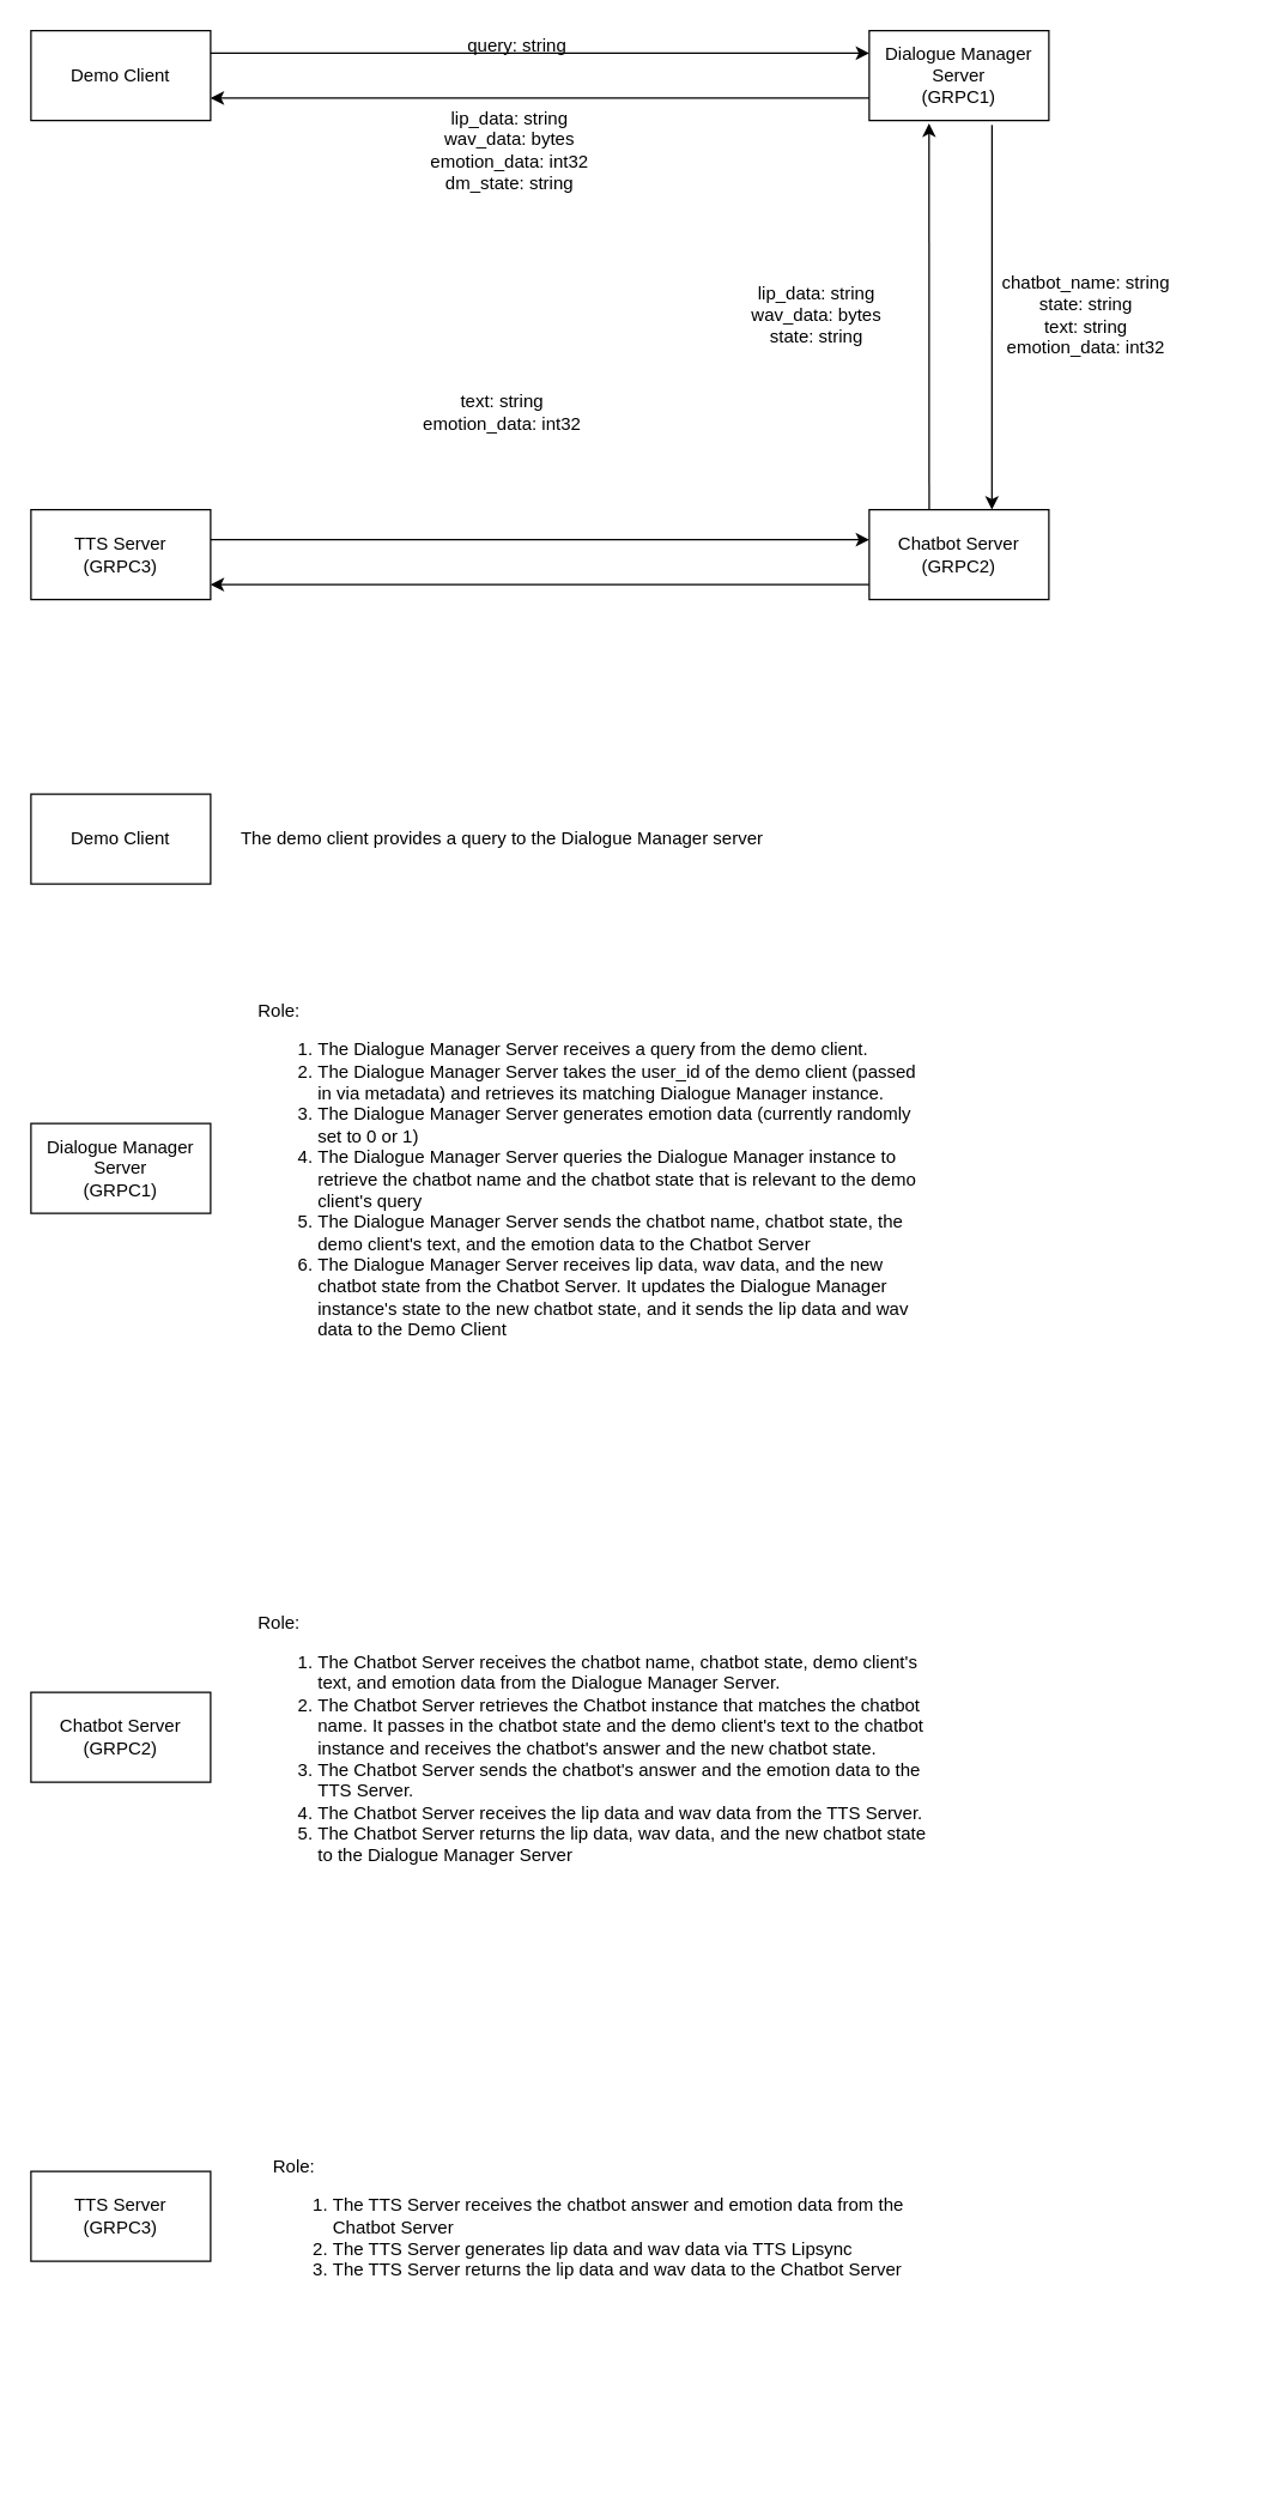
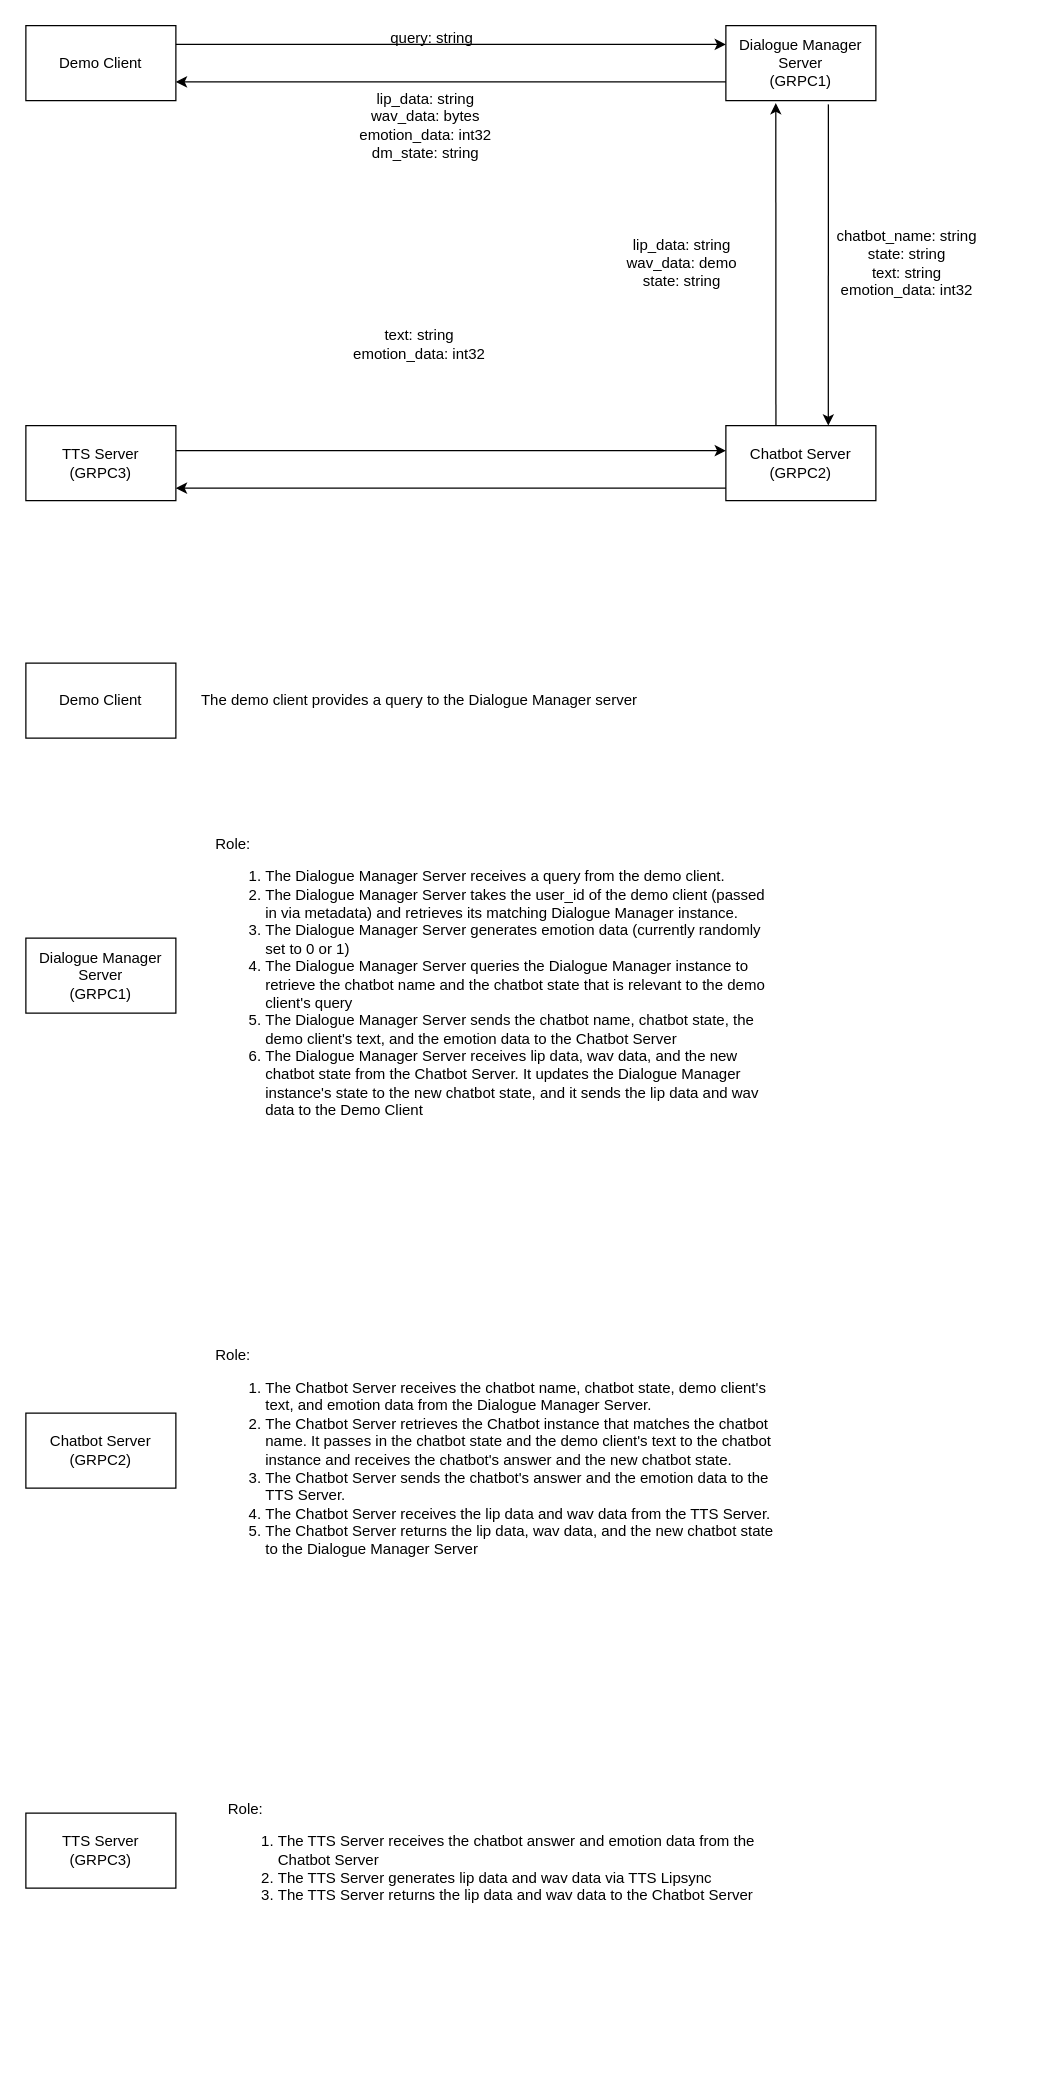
  <mxCell id="0" />
  <mxCell id="1" parent="0" />
  <mxCell id="2" value="TTS Server&lt;br&gt;(GRPC3)" style="rounded=0;whiteSpace=wrap;html=1;" vertex="1" parent="1"><mxGeometry x="20" y="340" width="120" height="60" as="geometry" /></mxCell>
  <mxCell id="3" value="Chatbot Server (GRPC2)" style="rounded=0;whiteSpace=wrap;html=1;" vertex="1" parent="1"><mxGeometry x="580" y="340" width="120" height="60" as="geometry" /></mxCell>
  <mxCell id="4" value="" style="endArrow=classic;html=1;entryX=0.683;entryY=0;entryDx=0;entryDy=0;entryPerimeter=0;" edge="1" parent="1" target="3"><mxGeometry width="50" height="50" relative="1" as="geometry"><mxPoint x="662" y="83" as="sourcePoint" /><mxPoint x="390" y="240" as="targetPoint" /></mxGeometry></mxCell>
  <mxCell id="5" value="" style="endArrow=classic;html=1;entryX=0.333;entryY=1.033;entryDx=0;entryDy=0;entryPerimeter=0;" edge="1" parent="1" target="12"><mxGeometry width="50" height="50" relative="1" as="geometry"><mxPoint x="620.04" y="340" as="sourcePoint" /><mxPoint x="625" y="83" as="targetPoint" /></mxGeometry></mxCell>
  <mxCell id="6" value="" style="endArrow=classic;html=1;exitX=1;exitY=0.25;exitDx=0;exitDy=0;entryX=0;entryY=0.25;entryDx=0;entryDy=0;entryPerimeter=0;" edge="1" parent="1"><mxGeometry width="50" height="50" relative="1" as="geometry"><mxPoint x="140" y="360" as="sourcePoint" /><mxPoint x="580" y="360" as="targetPoint" /></mxGeometry></mxCell>
  <mxCell id="7" value="" style="endArrow=classic;html=1;exitX=0;exitY=0.75;exitDx=0;exitDy=0;entryX=1;entryY=0.75;entryDx=0;entryDy=0;" edge="1" parent="1"><mxGeometry width="50" height="50" relative="1" as="geometry"><mxPoint x="580" y="390" as="sourcePoint" /><mxPoint x="140" y="390" as="targetPoint" /></mxGeometry></mxCell>
  <mxCell id="8" value="chatbot_name: string&lt;br&gt;state: string&lt;br&gt;text: string&lt;br&gt;emotion_data: int32" style="text;html=1;strokeColor=none;fillColor=none;align=center;verticalAlign=middle;whiteSpace=wrap;rounded=0;" vertex="1" parent="1"><mxGeometry x="630" y="200" width="190" height="20" as="geometry" /></mxCell>
- <mxCell id="9" value="lip_data: string&lt;br&gt;wav_data: bytes&lt;br&gt;state: string" style="text;html=1;strokeColor=none;fillColor=none;align=center;verticalAlign=middle;whiteSpace=wrap;rounded=0;" vertex="1" parent="1"><mxGeometry x="450" y="200" width="190" height="20" as="geometry" /></mxCell>
+ <mxCell id="9" value="lip_data: string&lt;br&gt;wav_data: demo&lt;br&gt;state: string" style="text;html=1;strokeColor=none;fillColor=none;align=center;verticalAlign=middle;whiteSpace=wrap;rounded=0;" vertex="1" parent="1"><mxGeometry x="450" y="200" width="190" height="20" as="geometry" /></mxCell>
  <mxCell id="10" value="text: string&lt;br&gt;emotion_data: int32" style="text;html=1;strokeColor=none;fillColor=none;align=center;verticalAlign=middle;whiteSpace=wrap;rounded=0;" vertex="1" parent="1"><mxGeometry x="240" y="265" width="190" height="20" as="geometry" /></mxCell>
  <mxCell id="11" value="Demo Client" style="rounded=0;whiteSpace=wrap;html=1;" vertex="1" parent="1"><mxGeometry x="20" y="20" width="120" height="60" as="geometry" /></mxCell>
  <mxCell id="12" value="Dialogue Manager Server &lt;br&gt;(GRPC1)" style="rounded=0;whiteSpace=wrap;html=1;" vertex="1" parent="1"><mxGeometry x="580" y="20" width="120" height="60" as="geometry" /></mxCell>
  <mxCell id="13" value="" style="endArrow=classic;html=1;exitX=1;exitY=0.25;exitDx=0;exitDy=0;entryX=0;entryY=0.25;entryDx=0;entryDy=0;entryPerimeter=0;" edge="1" parent="1" source="11" target="12"><mxGeometry x="80" y="70" width="50" height="50" as="geometry"><mxPoint x="340" y="320" as="sourcePoint" /><mxPoint x="390" y="270" as="targetPoint" /></mxGeometry></mxCell>
  <mxCell id="14" value="query: string" style="text;html=1;strokeColor=none;fillColor=none;align=center;verticalAlign=middle;whiteSpace=wrap;rounded=0;" vertex="1" parent="1"><mxGeometry x="295" y="20" width="100" height="20" as="geometry" /></mxCell>
  <mxCell id="15" value="" style="endArrow=classic;html=1;exitX=0;exitY=0.75;exitDx=0;exitDy=0;entryX=1;entryY=0.75;entryDx=0;entryDy=0;" edge="1" parent="1" source="12" target="11"><mxGeometry x="80" y="70" width="50" height="50" as="geometry"><mxPoint x="120" y="120" as="sourcePoint" /><mxPoint x="90" y="120" as="targetPoint" /></mxGeometry></mxCell>
  <mxCell id="16" value="lip_data: string&lt;br&gt;wav_data: bytes&lt;br&gt;emotion_data: int32&lt;br&gt;dm_state: string" style="text;html=1;strokeColor=none;fillColor=none;align=center;verticalAlign=middle;whiteSpace=wrap;rounded=0;" vertex="1" parent="1"><mxGeometry x="245" y="90" width="190" height="20" as="geometry" /></mxCell>
  <mxCell id="17" value="Demo Client" style="rounded=0;whiteSpace=wrap;html=1;" vertex="1" parent="1"><mxGeometry x="20" y="530" width="120" height="60" as="geometry" /></mxCell>
  <mxCell id="18" value="The demo client provides a query to the Dialogue Manager server" style="text;html=1;strokeColor=none;fillColor=none;align=center;verticalAlign=middle;whiteSpace=wrap;rounded=0;" vertex="1" parent="1"><mxGeometry x="110" y="550" width="450" height="20" as="geometry" /></mxCell>
  <mxCell id="19" value="Dialogue Manager Server &lt;br&gt;(GRPC1)" style="rounded=0;whiteSpace=wrap;html=1;" vertex="1" parent="1"><mxGeometry x="20" y="750" width="120" height="60" as="geometry" /></mxCell>
  <mxCell id="20" value="&lt;br&gt;Role:&lt;br&gt;&lt;ol&gt;&lt;li&gt;The Dialogue Manager Server receives a query from the demo client.&amp;nbsp;&lt;/li&gt;&lt;li&gt;The Dialogue Manager Server takes the user_id of the demo client (passed in via metadata) and retrieves its matching Dialogue Manager instance.&amp;nbsp;&lt;/li&gt;&lt;li&gt;The Dialogue Manager Server generates emotion data (currently randomly set to 0 or 1)&lt;/li&gt;&lt;li&gt;The Dialogue Manager Server queries the Dialogue Manager instance to retrieve the chatbot name and the chatbot state that is relevant to the demo client's query&lt;/li&gt;&lt;li&gt;The Dialogue Manager Server sends the chatbot name, chatbot state, the demo client's text, and the emotion data to the Chatbot Server&amp;nbsp;&lt;/li&gt;&lt;li&gt;The Dialogue Manager Server receives lip data, wav data, and the new chatbot state from the Chatbot Server. It updates the Dialogue Manager instance's state to the new chatbot state, and it sends the lip data and wav data to the Demo Client&lt;/li&gt;&lt;/ol&gt;" style="text;html=1;strokeColor=none;fillColor=none;align=left;verticalAlign=middle;whiteSpace=wrap;rounded=0;" vertex="1" parent="1"><mxGeometry x="170" y="770" width="450" height="20" as="geometry" /></mxCell>
  <mxCell id="21" value="Chatbot Server (GRPC2)" style="rounded=0;whiteSpace=wrap;html=1;" vertex="1" parent="1"><mxGeometry x="20" y="1130" width="120" height="60" as="geometry" /></mxCell>
  <mxCell id="22" style="edgeStyle=orthogonalEdgeStyle;rounded=0;orthogonalLoop=1;jettySize=auto;html=1;exitX=0.5;exitY=1;exitDx=0;exitDy=0;" edge="1" parent="1" source="20" target="20"><mxGeometry relative="1" as="geometry" /></mxCell>
  <mxCell id="23" value="&lt;br&gt;Role:&lt;br&gt;&lt;ol&gt;&lt;li&gt;&lt;span&gt;The Chatbot Server receives the chatbot name, chatbot state, demo client's text, and emotion data from the Dialogue Manager Server.&amp;nbsp;&lt;/span&gt;&lt;/li&gt;&lt;li&gt;The Chatbot Server retrieves the Chatbot instance that matches the chatbot name. It passes in the chatbot state and the demo client's text to the chatbot instance and receives the chatbot's answer and the new chatbot state.&amp;nbsp;&lt;/li&gt;&lt;li&gt;The Chatbot Server sends the chatbot's answer and the emotion data to the TTS Server.&amp;nbsp;&lt;/li&gt;&lt;li&gt;The Chatbot Server receives the lip data and wav data from the TTS Server.&amp;nbsp;&lt;/li&gt;&lt;li&gt;The Chatbot Server returns the lip data, wav data, and the new chatbot state to the Dialogue Manager Server&lt;/li&gt;&lt;/ol&gt;" style="text;html=1;strokeColor=none;fillColor=none;align=left;verticalAlign=middle;whiteSpace=wrap;rounded=0;" vertex="1" parent="1"><mxGeometry x="170" y="990" width="450" height="340" as="geometry" /></mxCell>
  <mxCell id="24" value="TTS Server&lt;br&gt;(GRPC3)" style="rounded=0;whiteSpace=wrap;html=1;" vertex="1" parent="1"><mxGeometry x="20" y="1450" width="120" height="60" as="geometry" /></mxCell>
  <mxCell id="25" value="&lt;br&gt;Role:&lt;br&gt;&lt;ol&gt;&lt;li&gt;The TTS Server receives the chatbot answer and emotion data from the Chatbot Server&amp;nbsp;&lt;/li&gt;&lt;li&gt;The TTS Server generates lip data and wav data via TTS Lipsync&amp;nbsp;&lt;/li&gt;&lt;li&gt;The TTS Server returns the lip data and wav data to the Chatbot Server&amp;nbsp;&lt;/li&gt;&lt;/ol&gt;" style="text;html=1;strokeColor=none;fillColor=none;align=left;verticalAlign=middle;whiteSpace=wrap;rounded=0;" vertex="1" parent="1"><mxGeometry x="180" y="1310" width="450" height="340" as="geometry" /></mxCell>
